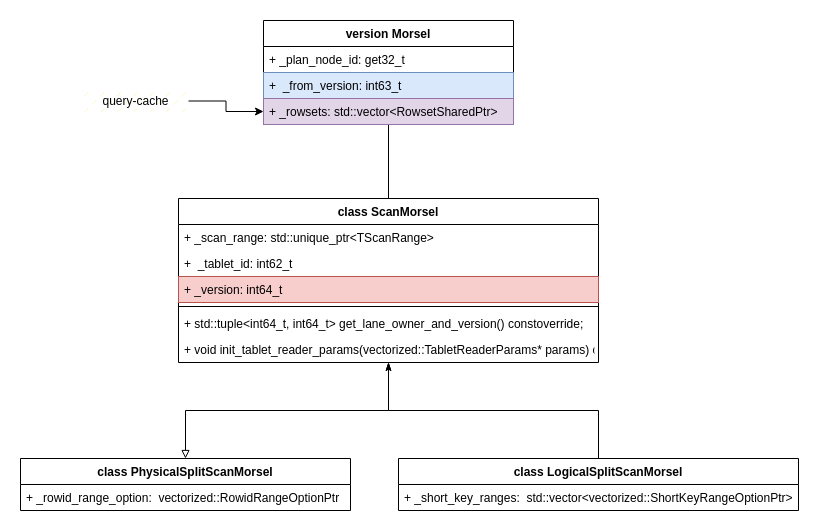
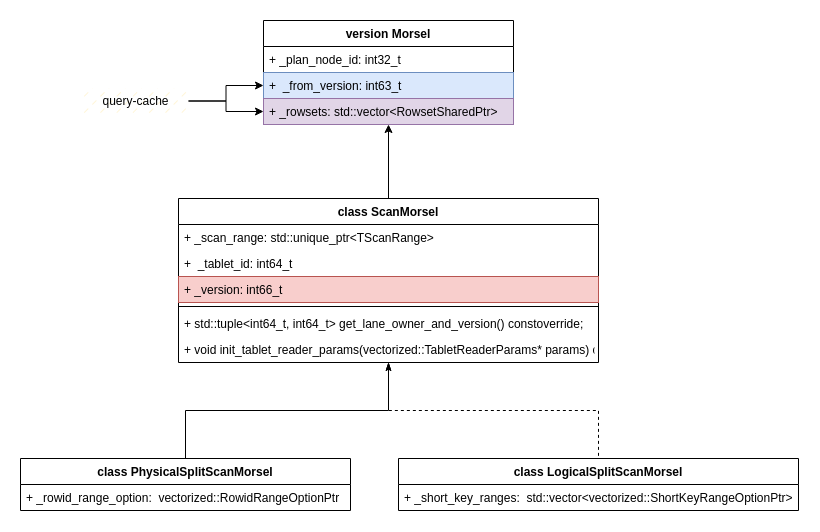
  <mxCell id="0" />
  <mxCell id="1" parent="0" />
- <mxCell id="2" style="edgeStyle=orthogonalEdgeStyle;rounded=0;orthogonalLoop=1;jettySize=auto;html=1;entryX=0.5;entryY=1;entryDx=0;entryDy=0;endArrow=none;" edge="1" parent="1" source="9" target="16"><mxGeometry relative="1" as="geometry" /></mxCell>
- <mxCell id="3" style="edgeStyle=orthogonalEdgeStyle;rounded=0;orthogonalLoop=1;jettySize=auto;html=1;startArrow=classicThin;startFill=1;endArrow=block;endFill=0;" edge="1" parent="1" source="9" target="7"><mxGeometry relative="1" as="geometry" /></mxCell>
- <mxCell id="4" style="edgeStyle=orthogonalEdgeStyle;rounded=0;orthogonalLoop=1;jettySize=auto;html=1;startArrow=classicThin;startFill=1;endArrow=none;endFill=0;" edge="1" parent="1" source="9" target="5"><mxGeometry relative="1" as="geometry" /></mxCell>
+ <mxCell id="2" style="edgeStyle=orthogonalEdgeStyle;rounded=0;orthogonalLoop=1;jettySize=auto;html=1;entryX=0.5;entryY=1;entryDx=0;entryDy=0;" edge="1" parent="1" source="9" target="16"><mxGeometry relative="1" as="geometry" /></mxCell>
+ <mxCell id="3" style="edgeStyle=orthogonalEdgeStyle;rounded=0;orthogonalLoop=1;jettySize=auto;html=1;startArrow=classicThin;startFill=1;endArrow=none;endFill=0;" edge="1" parent="1" source="9" target="7"><mxGeometry relative="1" as="geometry" /></mxCell>
+ <mxCell id="4" style="edgeStyle=orthogonalEdgeStyle;rounded=0;orthogonalLoop=1;jettySize=auto;html=1;startArrow=classicThin;startFill=1;endArrow=none;endFill=0;dashed=1;" edge="1" parent="1" source="9" target="5"><mxGeometry relative="1" as="geometry" /></mxCell>
  <mxCell id="5" value="class LogicalSplitScanMorsel" style="swimlane;fontStyle=1;childLayout=stackLayout;horizontal=1;startSize=26;fillColor=none;horizontalStack=0;resizeParent=1;resizeParentMax=0;resizeLast=0;collapsible=1;marginBottom=0;" diagramCategory="uml" diagramName="Class2" vertex="1" parent="1"><mxGeometry x="398" y="458" width="400" height="52" as="geometry" /></mxCell>
  <mxCell id="6" value="+ _short_key_ranges:  std::vector&lt;vectorized::ShortKeyRangeOptionPtr&gt;" style="text;strokeColor=none;fillColor=none;align=left;verticalAlign=top;spacingLeft=4;spacingRight=4;overflow=hidden;rotatable=0;points=[[0,0.5],[1,0.5]];portConstraint=eastwest;" vertex="1" parent="5"><mxGeometry y="26" width="400" height="26" as="geometry" /></mxCell>
  <mxCell id="7" value="class PhysicalSplitScanMorsel" style="swimlane;fontStyle=1;childLayout=stackLayout;horizontal=1;startSize=26;fillColor=none;horizontalStack=0;resizeParent=1;resizeParentMax=0;resizeLast=0;collapsible=1;marginBottom=0;" diagramCategory="uml" diagramName="Class2" vertex="1" parent="1"><mxGeometry x="20" y="458" width="330" height="52" as="geometry" /></mxCell>
  <mxCell id="8" value="+ _rowid_range_option:  vectorized::RowidRangeOptionPtr" style="text;strokeColor=none;fillColor=none;align=left;verticalAlign=top;spacingLeft=4;spacingRight=4;overflow=hidden;rotatable=0;points=[[0,0.5],[1,0.5]];portConstraint=eastwest;" vertex="1" parent="7"><mxGeometry y="26" width="330" height="26" as="geometry" /></mxCell>
  <mxCell id="9" value="class ScanMorsel" style="swimlane;fontStyle=1;childLayout=stackLayout;horizontal=1;startSize=26;horizontalStack=0;resizeParent=1;resizeParentMax=0;resizeLast=0;collapsible=1;marginBottom=0;" diagramCategory="uml" diagramName="Class2" vertex="1" parent="1"><mxGeometry x="178" y="198" width="420" height="164" as="geometry" /></mxCell>
  <mxCell id="10" value="+ _scan_range: std::unique_ptr&lt;TScanRange&gt;" style="text;strokeColor=none;fillColor=none;align=left;verticalAlign=top;spacingLeft=4;spacingRight=4;overflow=hidden;rotatable=0;points=[[0,0.5],[1,0.5]];portConstraint=eastwest;" vertex="1" parent="9"><mxGeometry y="26" width="420" height="26" as="geometry" /></mxCell>
- <mxCell id="11" value="+  _tablet_id: int62_t" style="text;strokeColor=none;fillColor=none;align=left;verticalAlign=top;spacingLeft=4;spacingRight=4;overflow=hidden;rotatable=0;points=[[0,0.5],[1,0.5]];portConstraint=eastwest;" vertex="1" parent="9"><mxGeometry y="52" width="420" height="26" as="geometry" /></mxCell>
- <mxCell id="12" value="+ _version: int64_t" style="text;strokeColor=#b85450;fillColor=#f8cecc;align=left;verticalAlign=top;spacingLeft=4;spacingRight=4;overflow=hidden;rotatable=0;points=[[0,0.5],[1,0.5]];portConstraint=eastwest;" vertex="1" parent="9"><mxGeometry y="78" width="420" height="26" as="geometry" /></mxCell>
+ <mxCell id="11" value="+  _tablet_id: int64_t" style="text;strokeColor=none;fillColor=none;align=left;verticalAlign=top;spacingLeft=4;spacingRight=4;overflow=hidden;rotatable=0;points=[[0,0.5],[1,0.5]];portConstraint=eastwest;" vertex="1" parent="9"><mxGeometry y="52" width="420" height="26" as="geometry" /></mxCell>
+ <mxCell id="12" value="+ _version: int66_t" style="text;strokeColor=#b85450;fillColor=#f8cecc;align=left;verticalAlign=top;spacingLeft=4;spacingRight=4;overflow=hidden;rotatable=0;points=[[0,0.5],[1,0.5]];portConstraint=eastwest;" vertex="1" parent="9"><mxGeometry y="78" width="420" height="26" as="geometry" /></mxCell>
  <mxCell id="13" value="" style="line;strokeWidth=1;fillColor=none;align=left;verticalAlign=middle;spacingTop=-1;spacingLeft=3;spacingRight=3;rotatable=0;labelPosition=right;points=[];portConstraint=eastwest;" diagramCategory="uml" diagramName="Divider" vertex="1" parent="9"><mxGeometry y="104" width="420" height="8" as="geometry" /></mxCell>
  <mxCell id="14" value="+ std::tuple&lt;int64_t, int64_t&gt; get_lane_owner_and_version() constoverride; " style="text;strokeColor=none;fillColor=none;align=left;verticalAlign=top;spacingLeft=4;spacingRight=4;overflow=hidden;rotatable=0;points=[[0,0.5],[1,0.5]];portConstraint=eastwest;" vertex="1" parent="9"><mxGeometry y="112" width="420" height="26" as="geometry" /></mxCell>
  <mxCell id="15" value="+ void init_tablet_reader_params(vectorized::TabletReaderParams* params) override" style="text;strokeColor=none;fillColor=none;align=left;verticalAlign=top;spacingLeft=4;spacingRight=4;overflow=hidden;rotatable=0;points=[[0,0.5],[1,0.5]];portConstraint=eastwest;" vertex="1" parent="9"><mxGeometry y="138" width="420" height="26" as="geometry" /></mxCell>
  <mxCell id="16" value="version Morsel" style="swimlane;fontStyle=1;childLayout=stackLayout;horizontal=1;startSize=26;fillColor=none;horizontalStack=0;resizeParent=1;resizeParentMax=0;resizeLast=0;collapsible=1;marginBottom=0;" diagramCategory="uml" diagramName="Class2" vertex="1" parent="1"><mxGeometry x="263" y="20" width="250" height="104" as="geometry" /></mxCell>
- <mxCell id="17" value="+ _plan_node_id: get32_t" style="text;strokeColor=none;fillColor=none;align=left;verticalAlign=top;spacingLeft=4;spacingRight=4;overflow=hidden;rotatable=0;points=[[0,0.5],[1,0.5]];portConstraint=eastwest;" vertex="1" parent="16"><mxGeometry y="26" width="250" height="26" as="geometry" /></mxCell>
+ <mxCell id="17" value="+ _plan_node_id: int32_t" style="text;strokeColor=none;fillColor=none;align=left;verticalAlign=top;spacingLeft=4;spacingRight=4;overflow=hidden;rotatable=0;points=[[0,0.5],[1,0.5]];portConstraint=eastwest;" vertex="1" parent="16"><mxGeometry y="26" width="250" height="26" as="geometry" /></mxCell>
  <mxCell id="18" value="+  _from_version: int63_t" style="text;strokeColor=#6c8ebf;fillColor=#dae8fc;align=left;verticalAlign=top;spacingLeft=4;spacingRight=4;overflow=hidden;rotatable=0;points=[[0,0.5],[1,0.5]];portConstraint=eastwest;" vertex="1" parent="16"><mxGeometry y="52" width="250" height="26" as="geometry" /></mxCell>
  <mxCell id="19" value="+ _rowsets: std::vector&lt;RowsetSharedPtr&gt;" style="text;strokeColor=#9673a6;fillColor=#e1d5e7;align=left;verticalAlign=top;spacingLeft=4;spacingRight=4;overflow=hidden;rotatable=0;points=[[0,0.5],[1,0.5]];portConstraint=eastwest;" vertex="1" parent="16"><mxGeometry y="78" width="250" height="26" as="geometry" /></mxCell>
+ <mxCell id="20" style="edgeStyle=orthogonalEdgeStyle;rounded=0;orthogonalLoop=1;jettySize=auto;html=1;entryX=0;entryY=0.5;entryDx=0;entryDy=0;" edge="1" parent="1" source="22" target="18"><mxGeometry relative="1" as="geometry" /></mxCell>
  <mxCell id="21" style="edgeStyle=orthogonalEdgeStyle;rounded=0;orthogonalLoop=1;jettySize=auto;html=1;entryX=0;entryY=0.5;entryDx=0;entryDy=0;" edge="1" parent="1" source="22" target="19"><mxGeometry relative="1" as="geometry" /></mxCell>
  <mxCell id="22" value="query-cache" style="text;html=1;align=center;verticalAlign=middle;whiteSpace=wrap;rounded=0;fillStyle=dashed;fillColor=#fff2cc;strokeColor=none;" diagramCategory="general" diagramName="text" vertex="1" parent="1"><mxGeometry x="83" y="88" width="105" height="25" as="geometry" /></mxCell>
